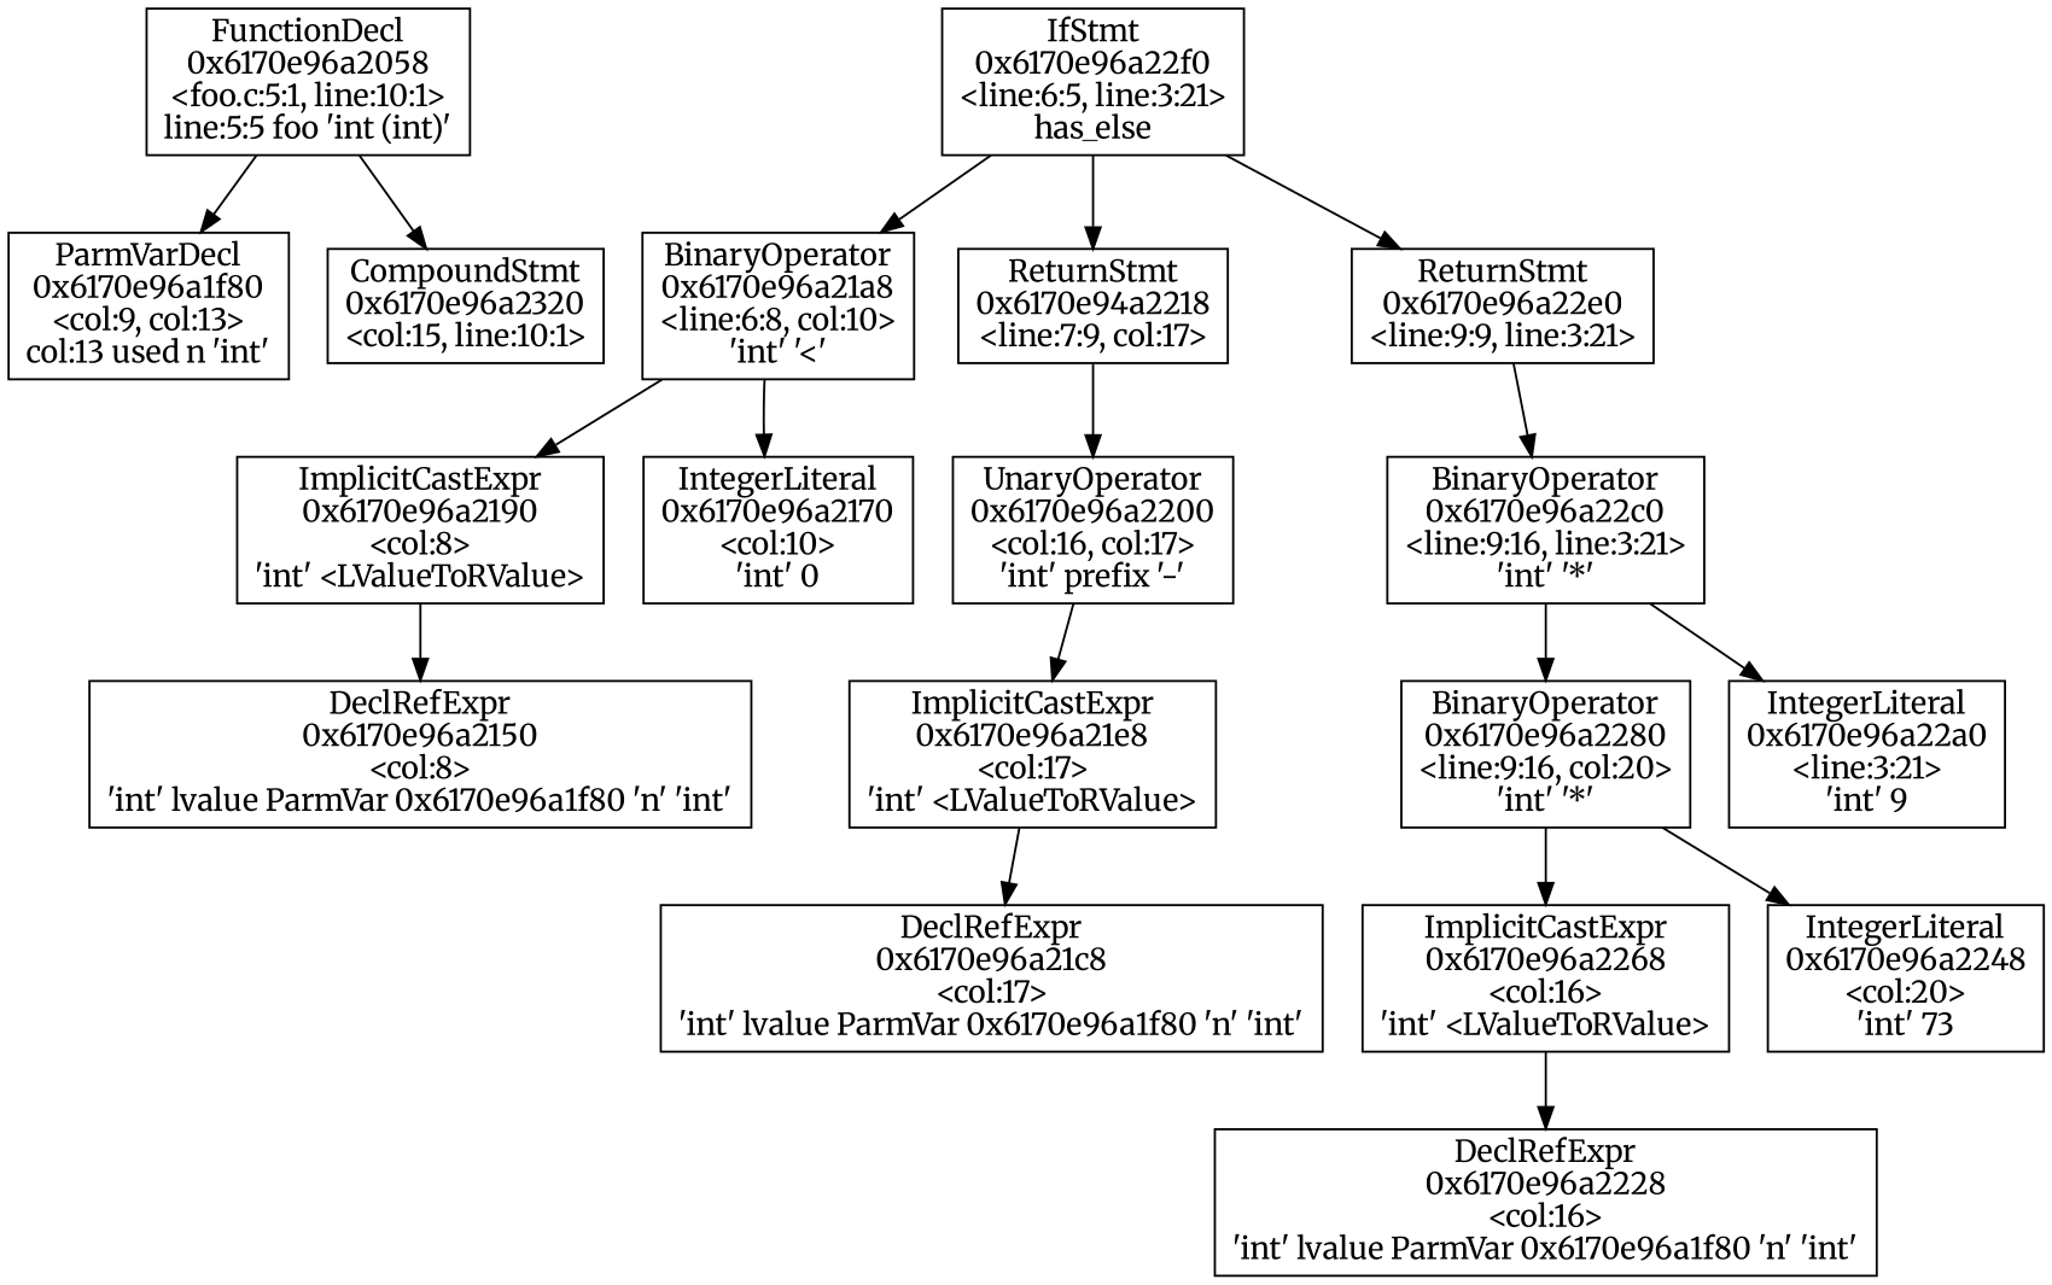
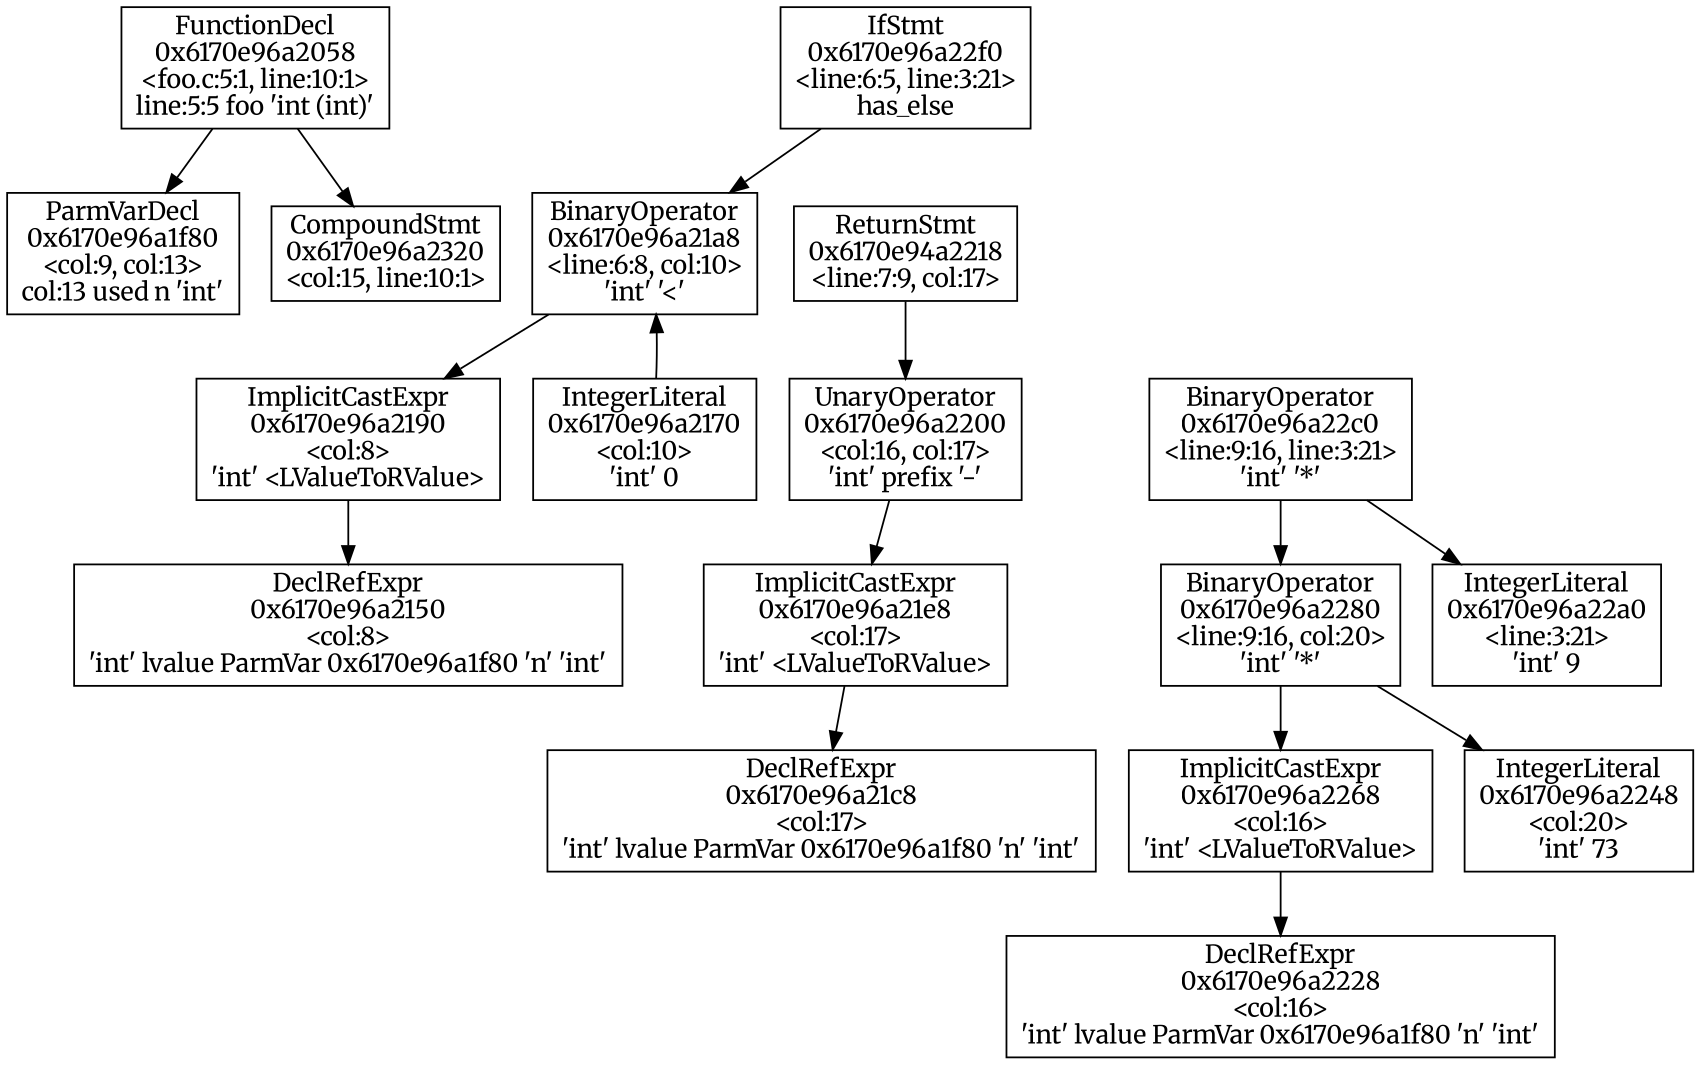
  digraph {
    fontname=Merriweather
    node [fontname=Merriweather shape=box]
    edge [fontname=Merriweather]
    n1 [label="FunctionDecl\n0x6170e96a2058\n<foo.c:5:1, line:10:1>\nline:5:5 foo 'int (int)'"]
    n2 [label="ParmVarDecl\n0x6170e96a1f80\n<col:9, col:13>\ncol:13 used n 'int'"]
    n3 [label="CompoundStmt\n0x6170e96a2320\n<col:15, line:10:1>"]
    n4 [label="IfStmt\n0x6170e96a22f0\n<line:6:5, line:3:21>\nhas_else"]
    n5 [label="BinaryOperator\n0x6170e96a21a8\n<line:6:8, col:10>\n'int' '<'"]
    n6 [label="ReturnStmt\n0x6170e94a2218\n<line:7:9, col:17>"]
-   n7 [label="ReturnStmt\n0x6170e96a22e0\n<line:9:9, line:3:21>"]
    n8 [label="ImplicitCastExpr\n0x6170e96a2190\n<col:8>\n'int' <LValueToRValue>"]
    n9 [label="IntegerLiteral\n0x6170e96a2170\n<col:10>\n'int' 0"]
    n10 [label="UnaryOperator\n0x6170e96a2200\n<col:16, col:17>\n'int' prefix '-'"]
    n11 [label="BinaryOperator\n0x6170e96a22c0\n<line:9:16, line:3:21>\n'int' '*'"]
    n12 [label="DeclRefExpr\n0x6170e96a2150\n<col:8>\n'int' lvalue ParmVar 0x6170e96a1f80 'n' 'int'"]
    n13 [label="ImplicitCastExpr\n0x6170e96a21e8\n<col:17>\n'int' <LValueToRValue>"]
    n14 [label="DeclRefExpr\n0x6170e96a21c8\n<col:17>\n'int' lvalue ParmVar 0x6170e96a1f80 'n' 'int'"]
    n15 [label="BinaryOperator\n0x6170e96a2280\n<line:9:16, col:20>\n'int' '*'"]
    n16 [label="IntegerLiteral\n0x6170e96a22a0\n<line:3:21>\n'int' 9"]
    n17 [label="ImplicitCastExpr\n0x6170e96a2268\n<col:16>\n'int' <LValueToRValue>"]
    n18 [label="IntegerLiteral\n0x6170e96a2248\n<col:20>\n'int' 73"]
    n19 [label="DeclRefExpr\n0x6170e96a2228\n<col:16>\n'int' lvalue ParmVar 0x6170e96a1f80 'n' 'int'"]
    n1 -> n2
    n1 -> n3
    n4 -> n5
-   n4 -> n6
-   n4 -> n7
    n5 -> n8
-   n5 -> n9
+   n9 -> n5
    n6 -> n10
-   n7 -> n11
    n8 -> n12
    n10 -> n13
    n11 -> n15
    n11 -> n16
    n13 -> n14
    n15 -> n17
    n15 -> n18
    n17 -> n19
  }
